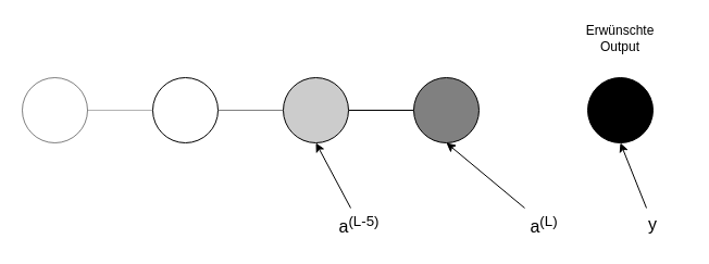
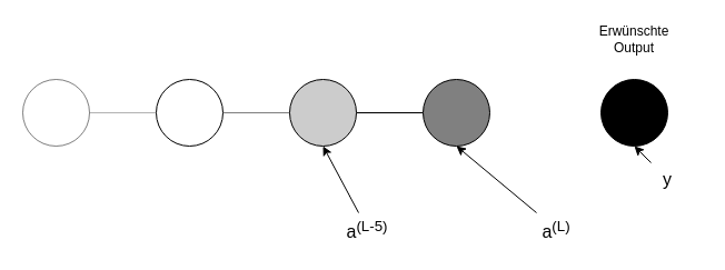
  <mxCell id="0" />
  <mxCell id="1" parent="0" />
  <mxCell id="2" style="edgeStyle=orthogonalEdgeStyle;rounded=0;orthogonalLoop=1;jettySize=auto;html=1;entryX=0;entryY=0.5;entryDx=0;entryDy=0;endArrow=none;endFill=0;opacity=30;" edge="1" parent="1" source="3" target="5"><mxGeometry relative="1" as="geometry" /></mxCell>
  <mxCell id="3" value="" style="ellipse;whiteSpace=wrap;html=1;aspect=fixed;opacity=50;" vertex="1" parent="1"><mxGeometry x="20" y="71" width="60" height="60" as="geometry" /></mxCell>
  <mxCell id="4" style="edgeStyle=orthogonalEdgeStyle;rounded=0;orthogonalLoop=1;jettySize=auto;html=1;entryX=0;entryY=0.5;entryDx=0;entryDy=0;endArrow=none;endFill=0;opacity=50;" edge="1" parent="1" source="5" target="7"><mxGeometry relative="1" as="geometry" /></mxCell>
  <mxCell id="5" value="" style="ellipse;whiteSpace=wrap;html=1;aspect=fixed;" vertex="1" parent="1"><mxGeometry x="140" y="71" width="60" height="60" as="geometry" /></mxCell>
  <mxCell id="6" style="edgeStyle=orthogonalEdgeStyle;rounded=0;orthogonalLoop=1;jettySize=auto;html=1;entryX=0;entryY=0.5;entryDx=0;entryDy=0;endArrow=none;endFill=0;" edge="1" parent="1" source="7" target="8"><mxGeometry relative="1" as="geometry" /></mxCell>
  <mxCell id="7" value="" style="ellipse;whiteSpace=wrap;html=1;aspect=fixed;fillColor=#CCCCCC;" vertex="1" parent="1"><mxGeometry x="260" y="71" width="60" height="60" as="geometry" /></mxCell>
  <mxCell id="8" value="" style="ellipse;whiteSpace=wrap;html=1;aspect=fixed;fillColor=#808080;" vertex="1" parent="1"><mxGeometry x="380" y="71" width="60" height="60" as="geometry" /></mxCell>
  <mxCell id="9" value="" style="ellipse;whiteSpace=wrap;html=1;aspect=fixed;fillColor=#000000;" vertex="1" parent="1"><mxGeometry x="540" y="71" width="60" height="60" as="geometry" /></mxCell>
  <mxCell id="10" value="Erwünschte&lt;br&gt;Output" style="text;html=1;align=center;verticalAlign=middle;whiteSpace=wrap;rounded=0;" vertex="1" parent="1"><mxGeometry x="540" y="20" width="60" height="30" as="geometry" /></mxCell>
  <mxCell id="11" style="rounded=0;orthogonalLoop=1;jettySize=auto;html=1;entryX=0.5;entryY=1;entryDx=0;entryDy=0;" edge="1" parent="1" source="12" target="9"><mxGeometry relative="1" as="geometry" /></mxCell>
- <mxCell id="12" value="&lt;font style=&quot;font-size: 16px;&quot;&gt;y&lt;/font&gt;" style="text;html=1;align=center;verticalAlign=middle;whiteSpace=wrap;rounded=0;" vertex="1" parent="1"><mxGeometry x="570" y="191" width="60" height="30" as="geometry" /></mxCell>
+ <mxCell id="12" value="&lt;font style=&quot;font-size: 16px;&quot;&gt;y&lt;/font&gt;" style="text;html=1;align=center;verticalAlign=middle;whiteSpace=wrap;rounded=0;" vertex="1" parent="1"><mxGeometry x="570" y="146" width="60" height="30" as="geometry" /></mxCell>
  <mxCell id="13" style="rounded=0;orthogonalLoop=1;jettySize=auto;html=1;entryX=0.5;entryY=1;entryDx=0;entryDy=0;" edge="1" parent="1" source="14" target="8"><mxGeometry relative="1" as="geometry" /></mxCell>
  <mxCell id="14" value="&lt;font style=&quot;font-size: 16px;&quot;&gt;a&lt;sup&gt;(L)&lt;/sup&gt;&lt;/font&gt;" style="text;html=1;align=center;verticalAlign=middle;whiteSpace=wrap;rounded=0;" vertex="1" parent="1"><mxGeometry x="470" y="191" width="60" height="30" as="geometry" /></mxCell>
  <mxCell id="15" style="rounded=0;orthogonalLoop=1;jettySize=auto;html=1;entryX=0.5;entryY=1;entryDx=0;entryDy=0;" edge="1" parent="1" source="16" target="7"><mxGeometry relative="1" as="geometry" /></mxCell>
  <mxCell id="16" value="&lt;font style=&quot;font-size: 16px;&quot;&gt;a&lt;sup&gt;(L-5)&lt;/sup&gt;&lt;/font&gt;" style="text;html=1;align=center;verticalAlign=middle;whiteSpace=wrap;rounded=0;" vertex="1" parent="1"><mxGeometry x="300" y="191" width="60" height="30" as="geometry" /></mxCell>
